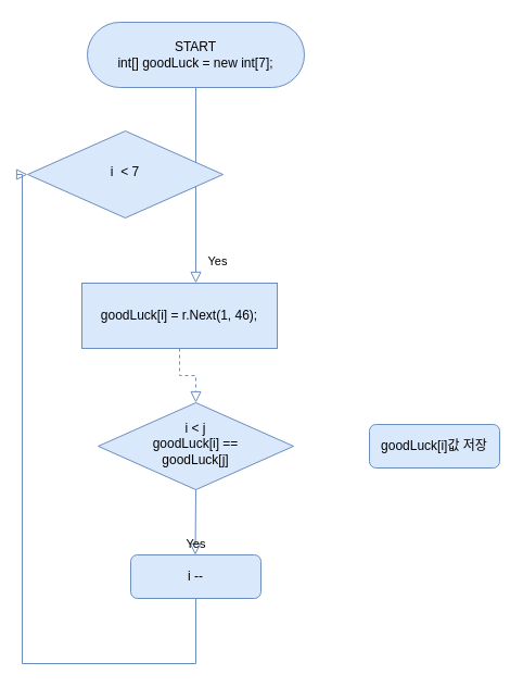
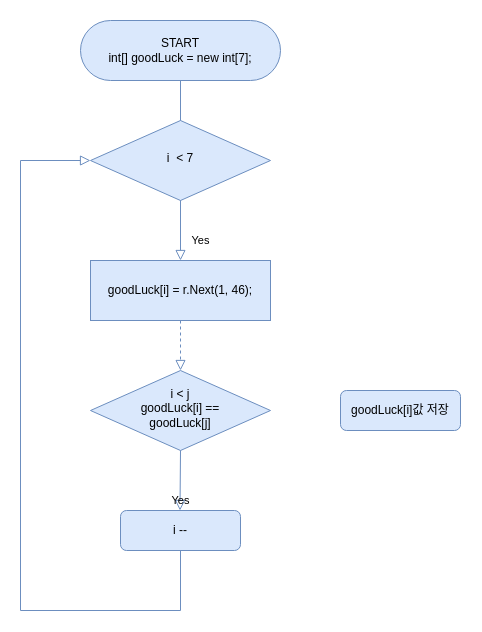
  <mxCell id="0" />
  <mxCell id="1" parent="0" />
  <mxCell id="2" value="START&lt;br&gt;int[] goodLuck = new int[7];" style="rounded=1;whiteSpace=wrap;html=1;fontSize=12;glass=0;strokeWidth=1;shadow=0;absoluteArcSize=1;arcSize=120;fillColor=#dae8fc;strokeColor=#6c8ebf;" parent="1" vertex="1"><mxGeometry x="80" y="20" width="200" height="60" as="geometry" /></mxCell>
  <mxCell id="3" style="edgeStyle=orthogonalEdgeStyle;rounded=0;orthogonalLoop=1;jettySize=auto;html=1;entryX=0.5;entryY=0;entryDx=0;entryDy=0;shadow=0;strokeWidth=1;labelBackgroundColor=none;endFill=0;endArrow=block;endSize=8;fillColor=#dae8fc;strokeColor=#6c8ebf;dashed=1;" edge="1" parent="1" source="4" target="5"><mxGeometry relative="1" as="geometry" /></mxCell>
- <mxCell id="4" value="&lt;div&gt;&lt;span&gt;goodLuck[i] = r.Next(1, 46);&lt;/span&gt;&lt;br&gt;&lt;/div&gt;" style="rounded=0;whiteSpace=wrap;html=1;glass=0;strokeWidth=1;fillColor=#dae8fc;strokeColor=#6c8ebf;" parent="1" vertex="1"><mxGeometry x="75" y="260" width="180" height="60" as="geometry" /></mxCell>
+ <mxCell id="4" value="&lt;div&gt;&lt;span&gt;goodLuck[i] = r.Next(1, 46);&lt;/span&gt;&lt;br&gt;&lt;/div&gt;" style="rounded=0;whiteSpace=wrap;html=1;glass=0;strokeWidth=1;fillColor=#dae8fc;strokeColor=#6c8ebf;" parent="1" vertex="1"><mxGeometry x="90" y="260" width="180" height="60" as="geometry" /></mxCell>
  <mxCell id="5" value="i &amp;lt; j&lt;br&gt;goodLuck[i] == &lt;br&gt;goodLuck[j]" style="rhombus;whiteSpace=wrap;html=1;shadow=0;fontFamily=Helvetica;fontSize=12;align=center;strokeWidth=1;spacing=6;spacingTop=-4;fillColor=#dae8fc;strokeColor=#6c8ebf;" parent="1" vertex="1"><mxGeometry x="90" y="370" width="180" height="80" as="geometry" /></mxCell>
  <mxCell id="6" style="edgeStyle=orthogonalEdgeStyle;rounded=0;orthogonalLoop=1;jettySize=auto;html=1;fillColor=#dae8fc;strokeColor=#6c8ebf;shadow=0;strokeWidth=1;labelBackgroundColor=none;endFill=0;endArrow=block;endSize=8;" edge="1" parent="1" source="7" target="11"><mxGeometry relative="1" as="geometry"><Array as="points"><mxPoint x="180" y="610" /><mxPoint x="20" y="610" /><mxPoint x="20" y="160" /></Array></mxGeometry></mxCell>
  <mxCell id="7" value="i --" style="rounded=1;whiteSpace=wrap;html=1;fontSize=12;glass=0;strokeWidth=1;shadow=0;fillColor=#dae8fc;strokeColor=#6c8ebf;" parent="1" vertex="1"><mxGeometry x="120" y="510" width="120" height="40" as="geometry" /></mxCell>
  <mxCell id="8" value="&lt;span&gt;goodLuck[i]값 저장&lt;/span&gt;" style="rounded=1;whiteSpace=wrap;html=1;fontSize=12;glass=0;strokeWidth=1;shadow=0;fillColor=#dae8fc;strokeColor=#6c8ebf;" parent="1" vertex="1"><mxGeometry x="340" y="390" width="120" height="40" as="geometry" /></mxCell>
  <mxCell id="9" value="Yes" style="rounded=0;html=1;jettySize=auto;orthogonalLoop=1;fontSize=11;endArrow=block;endFill=0;endSize=8;strokeWidth=1;shadow=0;labelBackgroundColor=none;edgeStyle=orthogonalEdgeStyle;exitX=0.5;exitY=1;exitDx=0;exitDy=0;fillColor=#dae8fc;strokeColor=#6c8ebf;" edge="1" parent="1" source="5"><mxGeometry x="-0.008" y="-20" relative="1" as="geometry"><mxPoint x="20" y="20" as="offset" /><mxPoint x="179.5" y="460" as="sourcePoint" /><mxPoint x="179.5" y="510" as="targetPoint" /></mxGeometry></mxCell>
  <mxCell id="10" value="Yes" style="rounded=0;html=1;jettySize=auto;orthogonalLoop=1;fontSize=11;endArrow=block;endFill=0;endSize=8;strokeWidth=1;shadow=0;labelBackgroundColor=none;edgeStyle=orthogonalEdgeStyle;exitX=0.5;exitY=1;exitDx=0;exitDy=0;fillColor=#dae8fc;strokeColor=#6c8ebf;" edge="1" parent="1" target="4"><mxGeometry x="0.8" y="20" relative="1" as="geometry"><mxPoint as="offset" /><mxPoint x="200" as="sourcePoint" y="80" /><mxPoint x="199.5" y="140" as="targetPoint" /><Array as="points"><mxPoint x="180" y="80" /></Array></mxGeometry></mxCell>
- <mxCell id="11" value="i&amp;nbsp; &amp;lt; 7" style="rhombus;whiteSpace=wrap;html=1;shadow=0;fontFamily=Helvetica;fontSize=12;align=center;strokeWidth=1;spacing=6;spacingTop=-4;fillColor=#dae8fc;strokeColor=#6c8ebf;" vertex="1" parent="1"><mxGeometry x="25" y="120" width="180" height="80" as="geometry" /></mxCell>
+ <mxCell id="11" value="i&amp;nbsp; &amp;lt; 7" style="rhombus;whiteSpace=wrap;html=1;shadow=0;fontFamily=Helvetica;fontSize=12;align=center;strokeWidth=1;spacing=6;spacingTop=-4;fillColor=#dae8fc;strokeColor=#6c8ebf;" vertex="1" parent="1"><mxGeometry x="90" y="120" width="180" height="80" as="geometry" /></mxCell>
